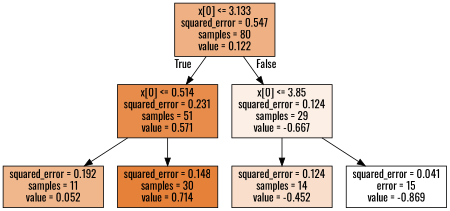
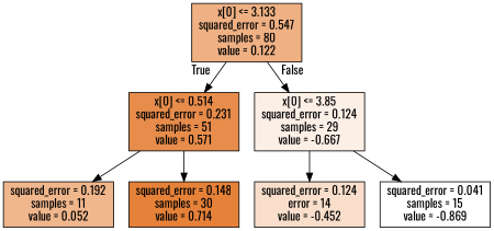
  digraph {
    fontname=Oswald
    node [color=black fontname=Oswald shape=box style=filled]
    edge [fontname=Oswald]
    n1 [fillcolor="#efb083" label="x[0] <= 3.133\nsquared_error = 0.547\nsamples = 80\nvalue = 0.122"]
    n2 [fillcolor="#e78c4b" label="x[0] <= 0.514\nsquared_error = 0.231\nsamples = 51\nvalue = 0.571"]
    n3 [fillcolor="#fcefe6" label="x[0] <= 3.85\nsquared_error = 0.124\nsamples = 29\nvalue = -0.667"]
    n4 [fillcolor="#f0b68c" label="squared_error = 0.192\nsamples = 11\nvalue = 0.052"]
    n5 [fillcolor="#e58139" label="squared_error = 0.148\nsamples = 30\nvalue = 0.714"]
-   n6 [fillcolor="#f8decb" label="squared_error = 0.124\nsamples = 14\nvalue = -0.452"]
-   n7 [fillcolor="#ffffff" label="squared_error = 0.041\nerror = 15\nvalue = -0.869"]
+   n6 [fillcolor="#f8decb" label="squared_error = 0.124\nerror = 14\nvalue = -0.452"]
+   n7 [fillcolor="#ffffff" label="squared_error = 0.041\nsamples = 15\nvalue = -0.869"]
    n1 -> n2 [headlabel=True labelangle=45 labeldistance=2.5]
    n1 -> n3 [headlabel=False labelangle=-45 labeldistance=2.5]
    n2 -> n4
    n2 -> n5
    n3 -> n6
    n3 -> n7
  }
